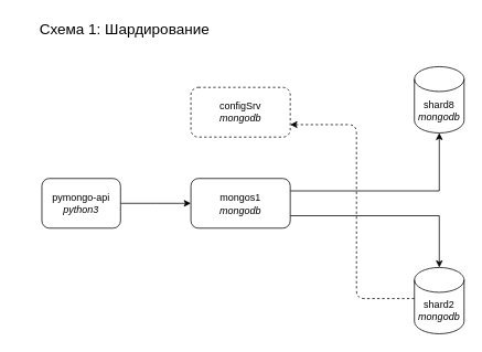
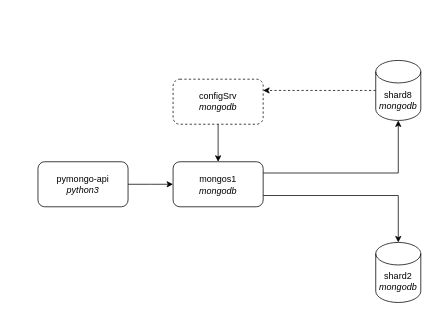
  <mxCell id="0" />
  <mxCell id="1" parent="0" />
- <mxCell id="2" style="edgeStyle=orthogonalEdgeStyle;html=1;entryX=1;entryY=0.75;entryDx=0;entryDy=0;dashed=1;" parent="1" source="7" target="11" edge="1"><mxGeometry relative="1" as="geometry"><mxPoint x="560" y="282.5" as="sourcePoint" /><Array as="points"><mxPoint x="430" y="360" /><mxPoint x="430" y="150" /></Array></mxGeometry></mxCell>
+ <mxCell id="3" style="edgeStyle=orthogonalEdgeStyle;html=1;entryX=1;entryY=0.25;entryDx=0;entryDy=0;dashed=1;" parent="1" source="6" target="11" edge="1"><mxGeometry relative="1" as="geometry"><mxPoint x="630" y="-1.5" as="sourcePoint" /></mxGeometry></mxCell>
  <mxCell id="4" style="edgeStyle=orthogonalEdgeStyle;rounded=0;orthogonalLoop=1;jettySize=auto;html=1;exitX=1;exitY=0.5;exitDx=0;exitDy=0;entryX=0;entryY=0.5;entryDx=0;entryDy=0;" parent="1" source="5" edge="1"><mxGeometry relative="1" as="geometry"><mxPoint x="230" y="245" as="targetPoint" /></mxGeometry></mxCell>
- <mxCell id="5" value="pymongo-api&lt;br&gt;&lt;i&gt;python3&lt;/i&gt;" style="rounded=1;whiteSpace=wrap;html=1;" parent="1" vertex="1"><mxGeometry x="50" y="215" width="95" height="60" as="geometry" /></mxCell>
+ <mxCell id="5" value="pymongo-api&lt;br&gt;&lt;i&gt;python3&lt;/i&gt;" style="rounded=1;whiteSpace=wrap;html=1;" parent="1" vertex="1"><mxGeometry x="50" y="215" width="120" height="60" as="geometry" /></mxCell>
  <mxCell id="6" value="shard8&lt;br&gt;&lt;i&gt;mongodb&lt;/i&gt;" style="shape=cylinder3;whiteSpace=wrap;html=1;boundedLbl=1;backgroundOutline=1;size=15;" parent="1" vertex="1"><mxGeometry x="500" y="80" width="60" height="80" as="geometry" /></mxCell>
  <mxCell id="7" value="shard2&lt;br&gt;&lt;i style=&quot;border-color: var(--border-color);&quot;&gt;mongodb&lt;/i&gt;" style="shape=cylinder3;whiteSpace=wrap;html=1;boundedLbl=1;backgroundOutline=1;size=15;" parent="1" vertex="1"><mxGeometry x="500" y="322.5" width="60" height="80" as="geometry" /></mxCell>
  <mxCell id="8" style="edgeStyle=orthogonalEdgeStyle;rounded=0;orthogonalLoop=1;jettySize=auto;html=1;exitX=1;exitY=0.25;exitDx=0;exitDy=0;" parent="1" source="12" target="6" edge="1"><mxGeometry relative="1" as="geometry"><mxPoint x="350" y="230" as="sourcePoint" /><mxPoint x="630" y="26" as="targetPoint" /><Array as="points"><mxPoint x="530" y="230" /></Array></mxGeometry></mxCell>
  <mxCell id="9" style="edgeStyle=orthogonalEdgeStyle;rounded=0;orthogonalLoop=1;jettySize=auto;html=1;exitX=1;exitY=0.75;exitDx=0;exitDy=0;entryX=0.5;entryY=0;entryDx=0;entryDy=0;entryPerimeter=0;" parent="1" source="12" target="7" edge="1"><mxGeometry relative="1" as="geometry"><mxPoint x="350" y="260" as="sourcePoint" /><mxPoint x="560" y="310" as="targetPoint" /></mxGeometry></mxCell>
+ <mxCell id="10" style="edgeStyle=orthogonalEdgeStyle;rounded=0;orthogonalLoop=1;jettySize=auto;html=1;exitX=0.5;exitY=1;exitDx=0;exitDy=0;" parent="1" source="11" target="12" edge="1"><mxGeometry relative="1" as="geometry"><mxPoint x="290" y="215" as="targetPoint" /></mxGeometry></mxCell>
  <mxCell id="11" value="configSrv&lt;br&gt;&lt;i style=&quot;border-color: var(--border-color);&quot;&gt;mongodb&lt;/i&gt;" style="rounded=1;whiteSpace=wrap;html=1;dashed=1;" parent="1" vertex="1"><mxGeometry x="230" y="105" width="120" height="60" as="geometry" /></mxCell>
  <mxCell id="12" value="&lt;div style=&quot;border-color: var(--border-color); background-color: rgb(255, 255, 255); line-height: 20px;&quot;&gt;&lt;font style=&quot;border-color: var(--border-color);&quot;&gt;mongos1&lt;/font&gt;&lt;/div&gt;&lt;i style=&quot;border-color: var(--border-color);&quot;&gt;mongodb&lt;/i&gt;" style="rounded=1;whiteSpace=wrap;html=1;" parent="1" vertex="1"><mxGeometry x="230" y="215" width="120" height="60" as="geometry" /></mxCell>
- <mxCell id="13" value="Схема 1:&amp;nbsp;Шардирование" style="text;html=1;strokeColor=none;fillColor=none;align=center;verticalAlign=middle;whiteSpace=wrap;rounded=0;fontSize=18;" parent="1" vertex="1"><mxGeometry x="20" y="20" width="260" height="30" as="geometry" /></mxCell>
